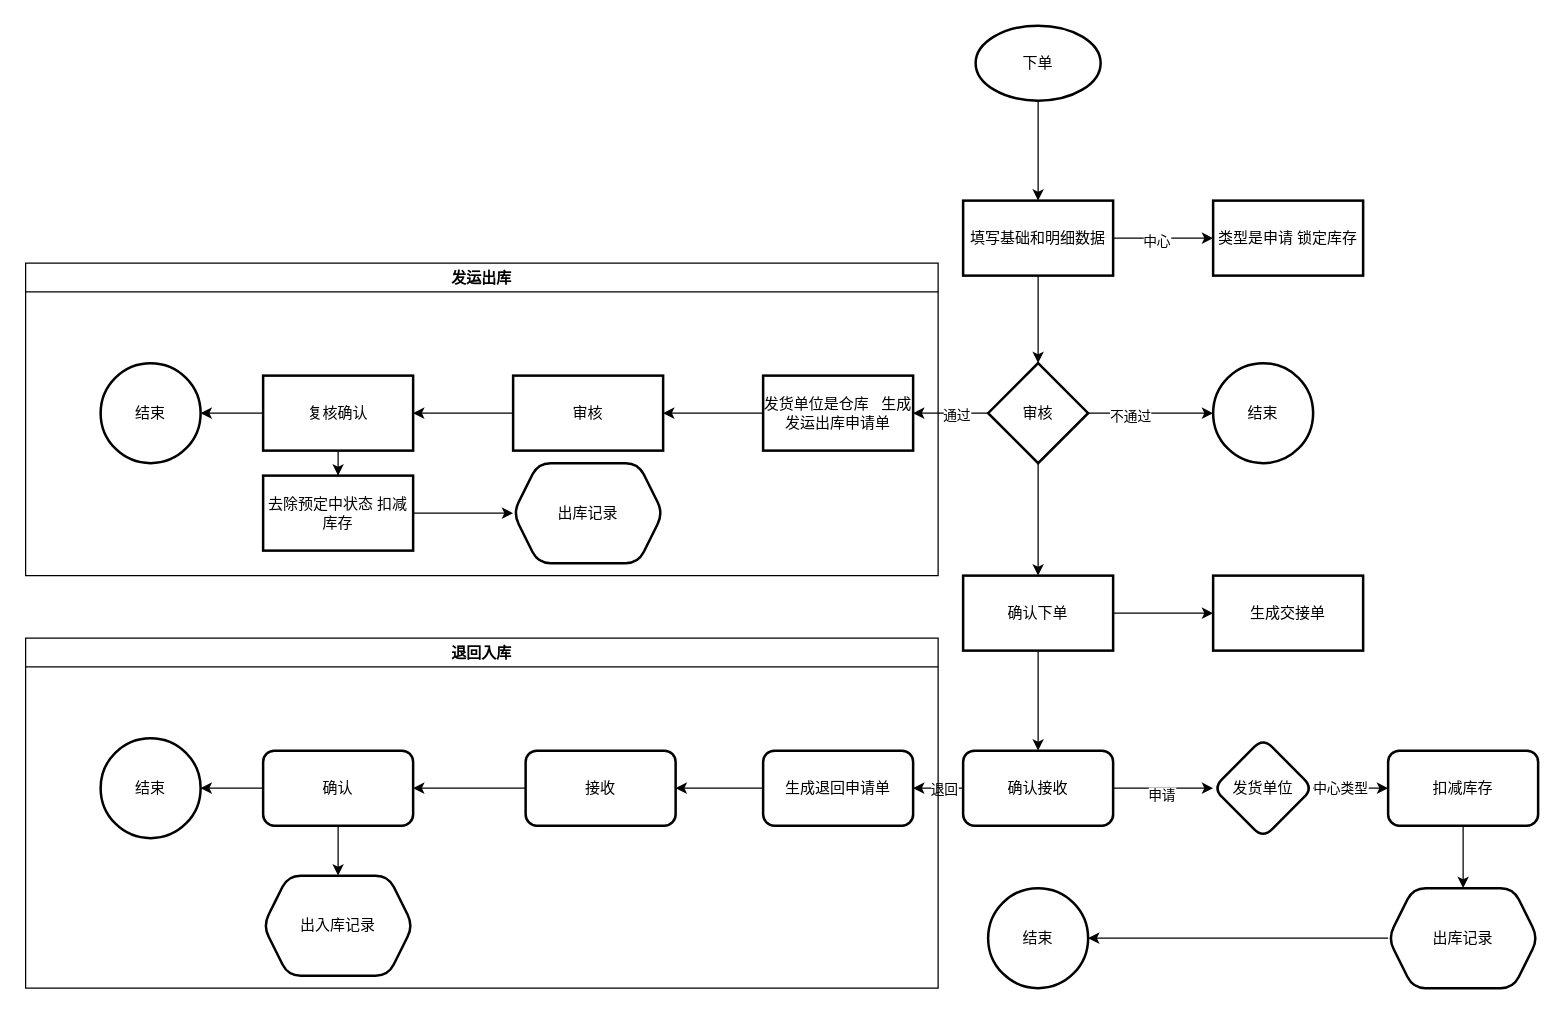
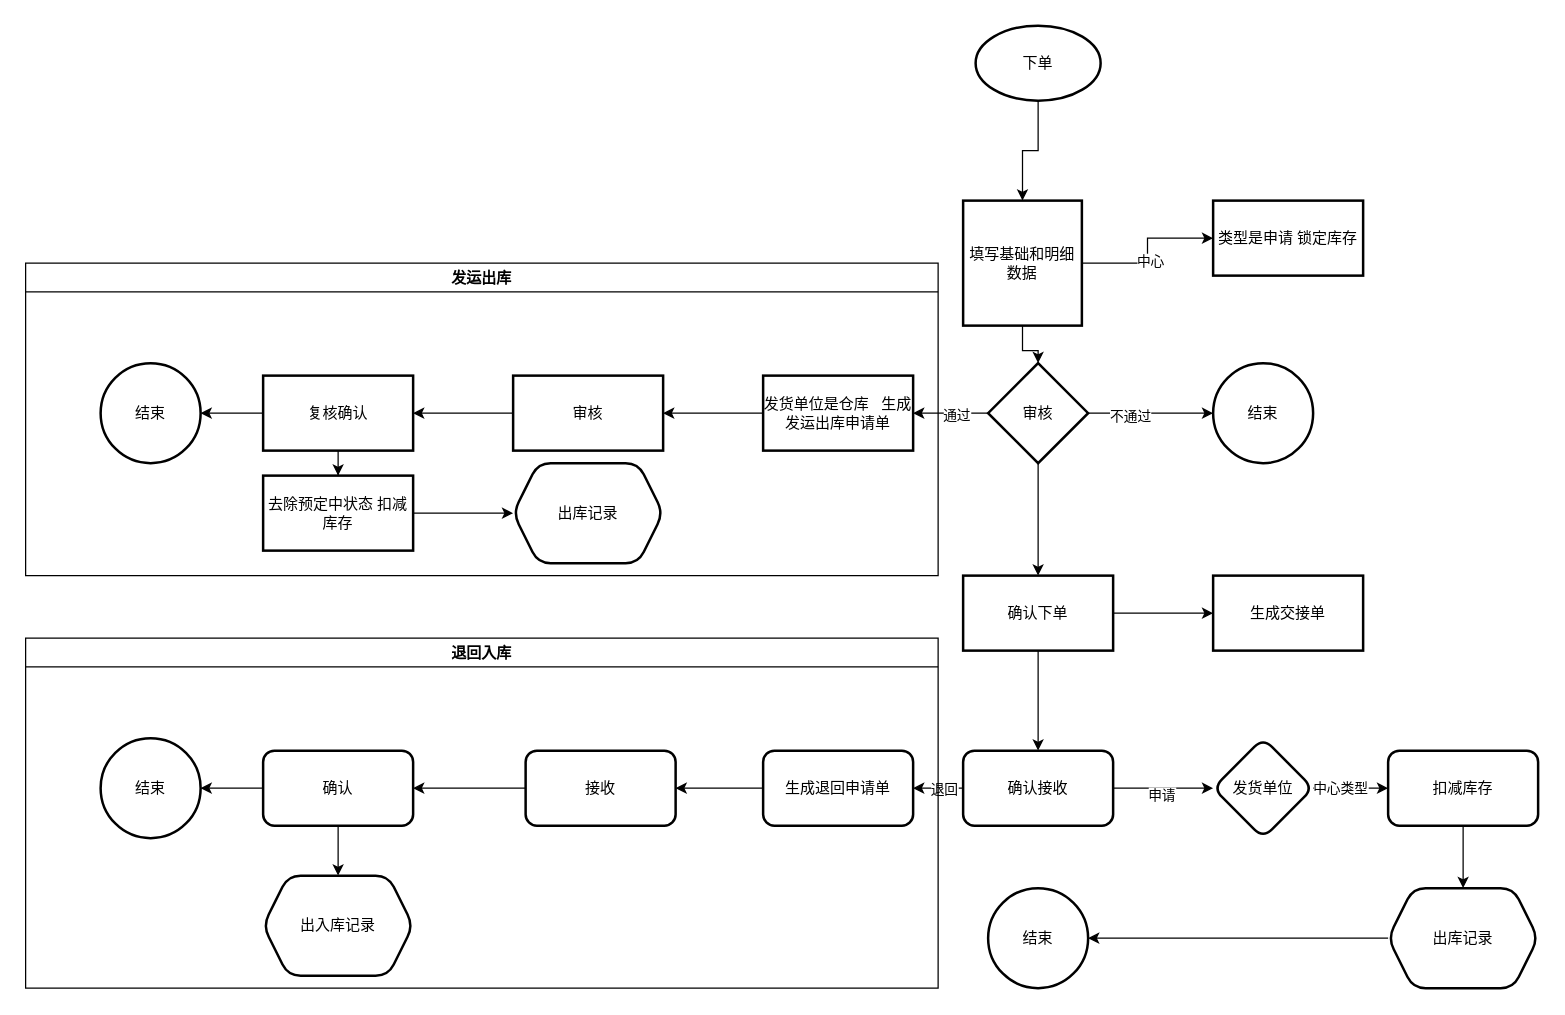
  <mxCell id="0" />
  <mxCell id="1" parent="0" />
  <mxCell id="2" value="" style="edgeStyle=orthogonalEdgeStyle;rounded=0;orthogonalLoop=1;jettySize=auto;html=1;" edge="1" parent="1" source="3" target="7"><mxGeometry relative="1" as="geometry" /></mxCell>
  <mxCell id="3" value="下单" style="strokeWidth=2;html=1;shape=mxgraph.flowchart.start_1;whiteSpace=wrap;" vertex="1" parent="1"><mxGeometry x="780" y="20" width="100" height="60" as="geometry" /></mxCell>
  <mxCell id="4" value="" style="edgeStyle=orthogonalEdgeStyle;rounded=0;orthogonalLoop=1;jettySize=auto;html=1;" edge="1" parent="1" source="7" target="13"><mxGeometry relative="1" as="geometry" /></mxCell>
  <mxCell id="5" value="" style="edgeStyle=orthogonalEdgeStyle;rounded=0;orthogonalLoop=1;jettySize=auto;html=1;" edge="1" parent="1" source="7" target="52"><mxGeometry relative="1" as="geometry" /></mxCell>
  <mxCell id="6" value="中心" style="edgeLabel;html=1;align=center;verticalAlign=middle;resizable=0;points=[];" vertex="1" connectable="0" parent="5"><mxGeometry x="-0.142" y="-2" relative="1" as="geometry"><mxPoint as="offset" /></mxGeometry></mxCell>
- <mxCell id="7" value="填写基础和明细数据" style="whiteSpace=wrap;html=1;strokeWidth=2;" vertex="1" parent="1"><mxGeometry x="770" y="160" width="120" height="60" as="geometry" /></mxCell>
+ <mxCell id="7" value="填写基础和明细数据" style="whiteSpace=wrap;html=1;strokeWidth=2;" vertex="1" parent="1"><mxGeometry x="770" y="160" width="95" height="100" as="geometry" /></mxCell>
  <mxCell id="8" value="" style="edgeStyle=orthogonalEdgeStyle;rounded=0;orthogonalLoop=1;jettySize=auto;html=1;" edge="1" parent="1" source="13" target="14"><mxGeometry relative="1" as="geometry" /></mxCell>
  <mxCell id="9" value="不通过" style="edgeLabel;html=1;align=center;verticalAlign=middle;resizable=0;points=[];" vertex="1" connectable="0" parent="8"><mxGeometry x="-0.333" y="-2" relative="1" as="geometry"><mxPoint as="offset" /></mxGeometry></mxCell>
  <mxCell id="10" value="" style="edgeStyle=orthogonalEdgeStyle;rounded=0;orthogonalLoop=1;jettySize=auto;html=1;" edge="1" parent="1" source="13" target="16"><mxGeometry relative="1" as="geometry" /></mxCell>
  <mxCell id="11" value="通过" style="edgeLabel;html=1;align=center;verticalAlign=middle;resizable=0;points=[];" vertex="1" connectable="0" parent="10"><mxGeometry x="-0.122" y="1" relative="1" as="geometry"><mxPoint as="offset" /></mxGeometry></mxCell>
  <mxCell id="12" value="" style="edgeStyle=orthogonalEdgeStyle;rounded=0;orthogonalLoop=1;jettySize=auto;html=1;" edge="1" parent="1" source="13" target="29"><mxGeometry relative="1" as="geometry" /></mxCell>
  <mxCell id="13" value="审核" style="rhombus;whiteSpace=wrap;html=1;strokeWidth=2;" vertex="1" parent="1"><mxGeometry x="790" y="290" width="80" height="80" as="geometry" /></mxCell>
  <mxCell id="14" value="结束" style="ellipse;whiteSpace=wrap;html=1;strokeWidth=2;" vertex="1" parent="1"><mxGeometry x="970" y="290" width="80" height="80" as="geometry" /></mxCell>
  <mxCell id="15" value="" style="edgeStyle=orthogonalEdgeStyle;rounded=0;orthogonalLoop=1;jettySize=auto;html=1;" edge="1" parent="1" source="16" target="18"><mxGeometry relative="1" as="geometry" /></mxCell>
  <mxCell id="16" value="发货单位是仓库&amp;nbsp; &amp;nbsp;生成发运出库申请单" style="whiteSpace=wrap;html=1;strokeWidth=2;" vertex="1" parent="1"><mxGeometry x="610" y="300" width="120" height="60" as="geometry" /></mxCell>
  <mxCell id="17" value="" style="edgeStyle=orthogonalEdgeStyle;rounded=0;orthogonalLoop=1;jettySize=auto;html=1;" edge="1" parent="1" source="18" target="21"><mxGeometry relative="1" as="geometry" /></mxCell>
  <mxCell id="18" value="审核" style="whiteSpace=wrap;html=1;strokeWidth=2;" vertex="1" parent="1"><mxGeometry x="410" y="300" width="120" height="60" as="geometry" /></mxCell>
  <mxCell id="19" value="" style="edgeStyle=orthogonalEdgeStyle;rounded=0;orthogonalLoop=1;jettySize=auto;html=1;" edge="1" parent="1" source="21" target="23"><mxGeometry relative="1" as="geometry" /></mxCell>
  <mxCell id="20" value="" style="edgeStyle=orthogonalEdgeStyle;rounded=0;orthogonalLoop=1;jettySize=auto;html=1;" edge="1" parent="1" source="21" target="25"><mxGeometry relative="1" as="geometry" /></mxCell>
  <mxCell id="21" value="复核确认" style="whiteSpace=wrap;html=1;strokeWidth=2;" vertex="1" parent="1"><mxGeometry x="210" y="300" width="120" height="60" as="geometry" /></mxCell>
  <mxCell id="22" value="发运出库" style="swimlane;" vertex="1" parent="1"><mxGeometry x="20" y="210" width="730" height="250" as="geometry" /></mxCell>
  <mxCell id="23" value="结束" style="ellipse;whiteSpace=wrap;html=1;strokeWidth=2;" vertex="1" parent="22"><mxGeometry x="60" y="80" width="80" height="80" as="geometry" /></mxCell>
  <mxCell id="24" value="" style="edgeStyle=orthogonalEdgeStyle;rounded=0;orthogonalLoop=1;jettySize=auto;html=1;" edge="1" parent="22" source="25"><mxGeometry relative="1" as="geometry"><mxPoint x="390" y="200" as="targetPoint" /></mxGeometry></mxCell>
  <mxCell id="25" value="去除预定中状态 扣减库存" style="whiteSpace=wrap;html=1;strokeWidth=2;" vertex="1" parent="22"><mxGeometry x="190" y="170" width="120" height="60" as="geometry" /></mxCell>
  <mxCell id="26" value="出库记录" style="shape=hexagon;perimeter=hexagonPerimeter2;whiteSpace=wrap;html=1;fixedSize=1;rounded=1;strokeWidth=2;" vertex="1" parent="22"><mxGeometry x="390" y="160" width="120" height="80" as="geometry" /></mxCell>
  <mxCell id="27" value="" style="edgeStyle=orthogonalEdgeStyle;rounded=0;orthogonalLoop=1;jettySize=auto;html=1;" edge="1" parent="1" source="29" target="30"><mxGeometry relative="1" as="geometry" /></mxCell>
  <mxCell id="28" value="" style="edgeStyle=orthogonalEdgeStyle;rounded=0;orthogonalLoop=1;jettySize=auto;html=1;" edge="1" parent="1" source="29" target="35"><mxGeometry relative="1" as="geometry" /></mxCell>
  <mxCell id="29" value="确认下单" style="whiteSpace=wrap;html=1;strokeWidth=2;" vertex="1" parent="1"><mxGeometry x="770" y="460" width="120" height="60" as="geometry" /></mxCell>
  <mxCell id="30" value="生成交接单" style="whiteSpace=wrap;html=1;strokeWidth=2;" vertex="1" parent="1"><mxGeometry x="970" y="460" width="120" height="60" as="geometry" /></mxCell>
  <mxCell id="31" value="" style="edgeStyle=orthogonalEdgeStyle;rounded=0;orthogonalLoop=1;jettySize=auto;html=1;" edge="1" parent="1" source="35" target="44"><mxGeometry relative="1" as="geometry" /></mxCell>
  <mxCell id="32" value="退回" style="edgeLabel;html=1;align=center;verticalAlign=middle;resizable=0;points=[];" vertex="1" connectable="0" parent="31"><mxGeometry x="-0.2" relative="1" as="geometry"><mxPoint as="offset" /></mxGeometry></mxCell>
  <mxCell id="33" value="" style="edgeStyle=orthogonalEdgeStyle;rounded=0;orthogonalLoop=1;jettySize=auto;html=1;" edge="1" parent="1" source="35" target="49"><mxGeometry relative="1" as="geometry" /></mxCell>
  <mxCell id="34" value="申请" style="edgeLabel;html=1;align=center;verticalAlign=middle;resizable=0;points=[];" vertex="1" connectable="0" parent="33"><mxGeometry x="-0.047" y="-5" relative="1" as="geometry"><mxPoint as="offset" /></mxGeometry></mxCell>
  <mxCell id="35" value="确认接收" style="rounded=1;whiteSpace=wrap;html=1;strokeWidth=2;" vertex="1" parent="1"><mxGeometry x="770" y="600" width="120" height="60" as="geometry" /></mxCell>
  <mxCell id="36" value="结束" style="ellipse;whiteSpace=wrap;html=1;rounded=1;strokeWidth=2;" vertex="1" parent="1"><mxGeometry x="790" y="710" width="80" height="80" as="geometry" /></mxCell>
  <mxCell id="37" value="" style="edgeStyle=orthogonalEdgeStyle;rounded=0;orthogonalLoop=1;jettySize=auto;html=1;" edge="1" parent="1" source="45" target="40"><mxGeometry relative="1" as="geometry" /></mxCell>
  <mxCell id="38" value="" style="edgeStyle=orthogonalEdgeStyle;rounded=0;orthogonalLoop=1;jettySize=auto;html=1;" edge="1" parent="1" source="40" target="41"><mxGeometry relative="1" as="geometry" /></mxCell>
  <mxCell id="39" value="" style="edgeStyle=orthogonalEdgeStyle;rounded=0;orthogonalLoop=1;jettySize=auto;html=1;" edge="1" parent="1" source="40" target="43"><mxGeometry relative="1" as="geometry" /></mxCell>
  <mxCell id="40" value="确认" style="whiteSpace=wrap;html=1;rounded=1;strokeWidth=2;" vertex="1" parent="1"><mxGeometry x="210" y="600" width="120" height="60" as="geometry" /></mxCell>
  <mxCell id="41" value="结束" style="ellipse;whiteSpace=wrap;html=1;rounded=1;strokeWidth=2;" vertex="1" parent="1"><mxGeometry x="80" y="590" width="80" height="80" as="geometry" /></mxCell>
  <mxCell id="42" value="退回入库" style="swimlane;" vertex="1" parent="1"><mxGeometry x="20" y="510" width="730" height="280" as="geometry" /></mxCell>
  <mxCell id="43" value="出入库记录" style="shape=hexagon;perimeter=hexagonPerimeter2;whiteSpace=wrap;html=1;fixedSize=1;rounded=1;strokeWidth=2;" vertex="1" parent="42"><mxGeometry x="190" y="190" width="120" height="80" as="geometry" /></mxCell>
  <mxCell id="44" value="生成退回申请单" style="whiteSpace=wrap;html=1;rounded=1;strokeWidth=2;" vertex="1" parent="42"><mxGeometry x="590" y="90" width="120" height="60" as="geometry" /></mxCell>
  <mxCell id="45" value="接收" style="whiteSpace=wrap;html=1;rounded=1;strokeWidth=2;" vertex="1" parent="42"><mxGeometry x="400" y="90" width="120" height="60" as="geometry" /></mxCell>
  <mxCell id="46" value="" style="edgeStyle=orthogonalEdgeStyle;rounded=0;orthogonalLoop=1;jettySize=auto;html=1;" edge="1" parent="42" source="44" target="45"><mxGeometry relative="1" as="geometry" /></mxCell>
  <mxCell id="47" style="edgeStyle=orthogonalEdgeStyle;rounded=0;orthogonalLoop=1;jettySize=auto;html=1;exitX=1;exitY=0.5;exitDx=0;exitDy=0;entryX=0;entryY=0.5;entryDx=0;entryDy=0;" edge="1" parent="1" source="49" target="51"><mxGeometry relative="1" as="geometry" /></mxCell>
  <mxCell id="48" value="中心类型" style="edgeLabel;html=1;align=center;verticalAlign=middle;resizable=0;points=[];" vertex="1" connectable="0" parent="47"><mxGeometry x="-0.289" y="1" relative="1" as="geometry"><mxPoint as="offset" /></mxGeometry></mxCell>
  <mxCell id="49" value="发货单位" style="rhombus;whiteSpace=wrap;html=1;rounded=1;strokeWidth=2;" vertex="1" parent="1"><mxGeometry x="970" y="590" width="80" height="80" as="geometry" /></mxCell>
  <mxCell id="50" value="" style="edgeStyle=orthogonalEdgeStyle;rounded=0;orthogonalLoop=1;jettySize=auto;html=1;" edge="1" parent="1" source="51" target="54"><mxGeometry relative="1" as="geometry" /></mxCell>
  <mxCell id="51" value="扣减库存" style="rounded=1;whiteSpace=wrap;html=1;strokeWidth=2;" vertex="1" parent="1"><mxGeometry x="1110" y="600" width="120" height="60" as="geometry" /></mxCell>
  <mxCell id="52" value="类型是申请 锁定库存" style="whiteSpace=wrap;html=1;strokeWidth=2;" vertex="1" parent="1"><mxGeometry x="970" y="160" width="120" height="60" as="geometry" /></mxCell>
  <mxCell id="53" style="edgeStyle=orthogonalEdgeStyle;rounded=0;orthogonalLoop=1;jettySize=auto;html=1;" edge="1" parent="1" source="54" target="36"><mxGeometry relative="1" as="geometry" /></mxCell>
  <mxCell id="54" value="出库记录" style="shape=hexagon;perimeter=hexagonPerimeter2;whiteSpace=wrap;html=1;fixedSize=1;rounded=1;strokeWidth=2;" vertex="1" parent="1"><mxGeometry x="1110" y="710" width="120" height="80" as="geometry" /></mxCell>
